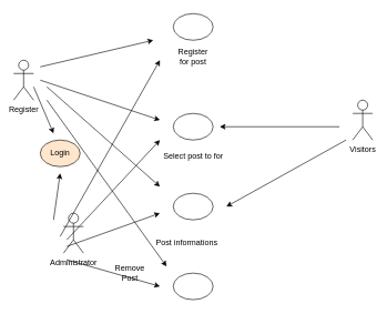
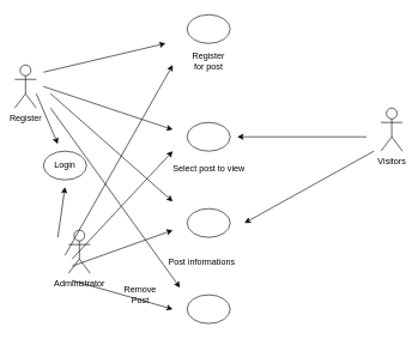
  <mxCell id="0" />
  <mxCell id="1" parent="0" />
  <mxCell id="2" value="Register" style="shape=umlActor;verticalLabelPosition=bottom;verticalAlign=top;html=1;outlineConnect=0;" parent="1" vertex="1"><mxGeometry x="20" y="90" width="30" height="60" as="geometry" /></mxCell>
  <mxCell id="3" value="Administrator" style="shape=umlActor;verticalLabelPosition=bottom;verticalAlign=top;html=1;outlineConnect=0;" parent="1" vertex="1"><mxGeometry x="95" y="320" width="30" height="60" as="geometry" /></mxCell>
  <mxCell id="4" value="Visitors" style="shape=umlActor;verticalLabelPosition=bottom;verticalAlign=top;html=1;outlineConnect=0;" parent="1" vertex="1"><mxGeometry x="530" y="150" width="30" height="60" as="geometry" /></mxCell>
- <mxCell id="5" value="Login" style="ellipse;whiteSpace=wrap;html=1;fillColor=#ffe6cc;" parent="1" vertex="1"><mxGeometry x="60" y="210" width="60" height="40" as="geometry" /></mxCell>
+ <mxCell id="5" value="Login" style="ellipse;whiteSpace=wrap;html=1;" parent="1" vertex="1"><mxGeometry x="60" y="210" width="60" height="40" as="geometry" /></mxCell>
  <mxCell id="6" value="" style="endArrow=classic;html=1;rounded=0;" parent="1" edge="1"><mxGeometry width="50" height="50" relative="1" as="geometry"><mxPoint x="50" y="130" as="sourcePoint" /><mxPoint x="80" y="200" as="targetPoint" /></mxGeometry></mxCell>
  <mxCell id="7" value="" style="endArrow=classic;html=1;rounded=0;" parent="1" edge="1"><mxGeometry width="50" height="50" relative="1" as="geometry"><mxPoint x="80" y="330" as="sourcePoint" /><mxPoint x="90" y="260" as="targetPoint" /></mxGeometry></mxCell>
  <mxCell id="8" value="" style="ellipse;whiteSpace=wrap;html=1;" parent="1" vertex="1"><mxGeometry x="260" y="20" width="60" height="40" as="geometry" /></mxCell>
  <mxCell id="9" value="Register for post" style="text;html=1;strokeColor=none;fillColor=none;align=center;verticalAlign=middle;whiteSpace=wrap;rounded=0;" parent="1" vertex="1"><mxGeometry x="260" y="70" width="60" height="30" as="geometry" /></mxCell>
  <mxCell id="10" value="" style="ellipse;whiteSpace=wrap;html=1;" vertex="1" parent="1"><mxGeometry x="260" y="170" width="60" height="40" as="geometry" /></mxCell>
  <mxCell id="11" value="" style="ellipse;whiteSpace=wrap;html=1;" vertex="1" parent="1"><mxGeometry x="260" y="290" width="60" height="40" as="geometry" /></mxCell>
  <mxCell id="12" value="" style="ellipse;whiteSpace=wrap;html=1;" vertex="1" parent="1"><mxGeometry x="260" y="410" width="60" height="40" as="geometry" /></mxCell>
- <mxCell id="13" value="Select post to for" style="text;html=1;align=center;verticalAlign=middle;resizable=0;points=[];autosize=1;strokeColor=none;fillColor=none;" vertex="1" parent="1"><mxGeometry x="230" y="220" width="120" height="30" as="geometry" /></mxCell>
+ <mxCell id="13" value="Select post to view" style="text;html=1;align=center;verticalAlign=middle;resizable=0;points=[];autosize=1;strokeColor=none;fillColor=none;" vertex="1" parent="1"><mxGeometry x="230" y="220" width="120" height="30" as="geometry" /></mxCell>
  <mxCell id="14" value="" style="endArrow=classic;html=1;rounded=0;" edge="1" parent="1"><mxGeometry width="50" height="50" relative="1" as="geometry"><mxPoint x="510" y="190" as="sourcePoint" /><mxPoint x="330" y="190" as="targetPoint" /></mxGeometry></mxCell>
  <mxCell id="15" value="" style="endArrow=classic;html=1;rounded=0;" edge="1" parent="1"><mxGeometry width="50" height="50" relative="1" as="geometry"><mxPoint x="60" y="120" as="sourcePoint" /><mxPoint x="240" y="180" as="targetPoint" /></mxGeometry></mxCell>
  <mxCell id="16" value="Post informations" style="text;html=1;align=center;verticalAlign=middle;resizable=0;points=[];autosize=1;strokeColor=none;fillColor=none;" vertex="1" parent="1"><mxGeometry x="220" y="350" width="120" height="30" as="geometry" /></mxCell>
  <mxCell id="17" value="" style="endArrow=classic;html=1;rounded=0;" edge="1" parent="1"><mxGeometry width="50" height="50" relative="1" as="geometry"><mxPoint x="90" y="355" as="sourcePoint" /><mxPoint x="240" y="90" as="targetPoint" /></mxGeometry></mxCell>
  <mxCell id="18" value="" style="endArrow=classic;html=1;rounded=0;" edge="1" parent="1"><mxGeometry width="50" height="50" relative="1" as="geometry"><mxPoint x="60" y="100" as="sourcePoint" /><mxPoint x="230" y="60" as="targetPoint" /></mxGeometry></mxCell>
  <mxCell id="19" value="Remove Post" style="text;html=1;strokeColor=none;fillColor=none;align=center;verticalAlign=middle;whiteSpace=wrap;rounded=0;" vertex="1" parent="1"><mxGeometry x="165" y="395" width="60" height="30" as="geometry" /></mxCell>
  <mxCell id="20" value="" style="endArrow=classic;html=1;rounded=0;" edge="1" parent="1"><mxGeometry width="50" height="50" relative="1" as="geometry"><mxPoint x="100" y="370" as="sourcePoint" /><mxPoint x="240" y="320" as="targetPoint" /></mxGeometry></mxCell>
  <mxCell id="21" value="" style="endArrow=classic;html=1;rounded=0;" edge="1" parent="1"><mxGeometry width="50" height="50" relative="1" as="geometry"><mxPoint x="70" y="130" as="sourcePoint" /><mxPoint x="240" y="280" as="targetPoint" /></mxGeometry></mxCell>
  <mxCell id="22" value="" style="endArrow=classic;html=1;rounded=0;" edge="1" parent="1"><mxGeometry width="50" height="50" relative="1" as="geometry"><mxPoint x="100" y="390" as="sourcePoint" /><mxPoint x="240" y="430" as="targetPoint" /></mxGeometry></mxCell>
  <mxCell id="23" value="" style="endArrow=classic;html=1;rounded=0;" edge="1" parent="1"><mxGeometry width="50" height="50" relative="1" as="geometry"><mxPoint x="70" y="150" as="sourcePoint" /><mxPoint x="250" y="400" as="targetPoint" /></mxGeometry></mxCell>
  <mxCell id="24" value="" style="endArrow=classic;html=1;rounded=0;" edge="1" parent="1"><mxGeometry width="50" height="50" relative="1" as="geometry"><mxPoint x="520" y="210" as="sourcePoint" /><mxPoint x="340" y="310" as="targetPoint" /></mxGeometry></mxCell>
  <mxCell id="25" value="" style="endArrow=classic;html=1;rounded=0;" edge="1" parent="1"><mxGeometry width="50" height="50" relative="1" as="geometry"><mxPoint x="100" y="360" as="sourcePoint" /><mxPoint x="240" y="210" as="targetPoint" /></mxGeometry></mxCell>
